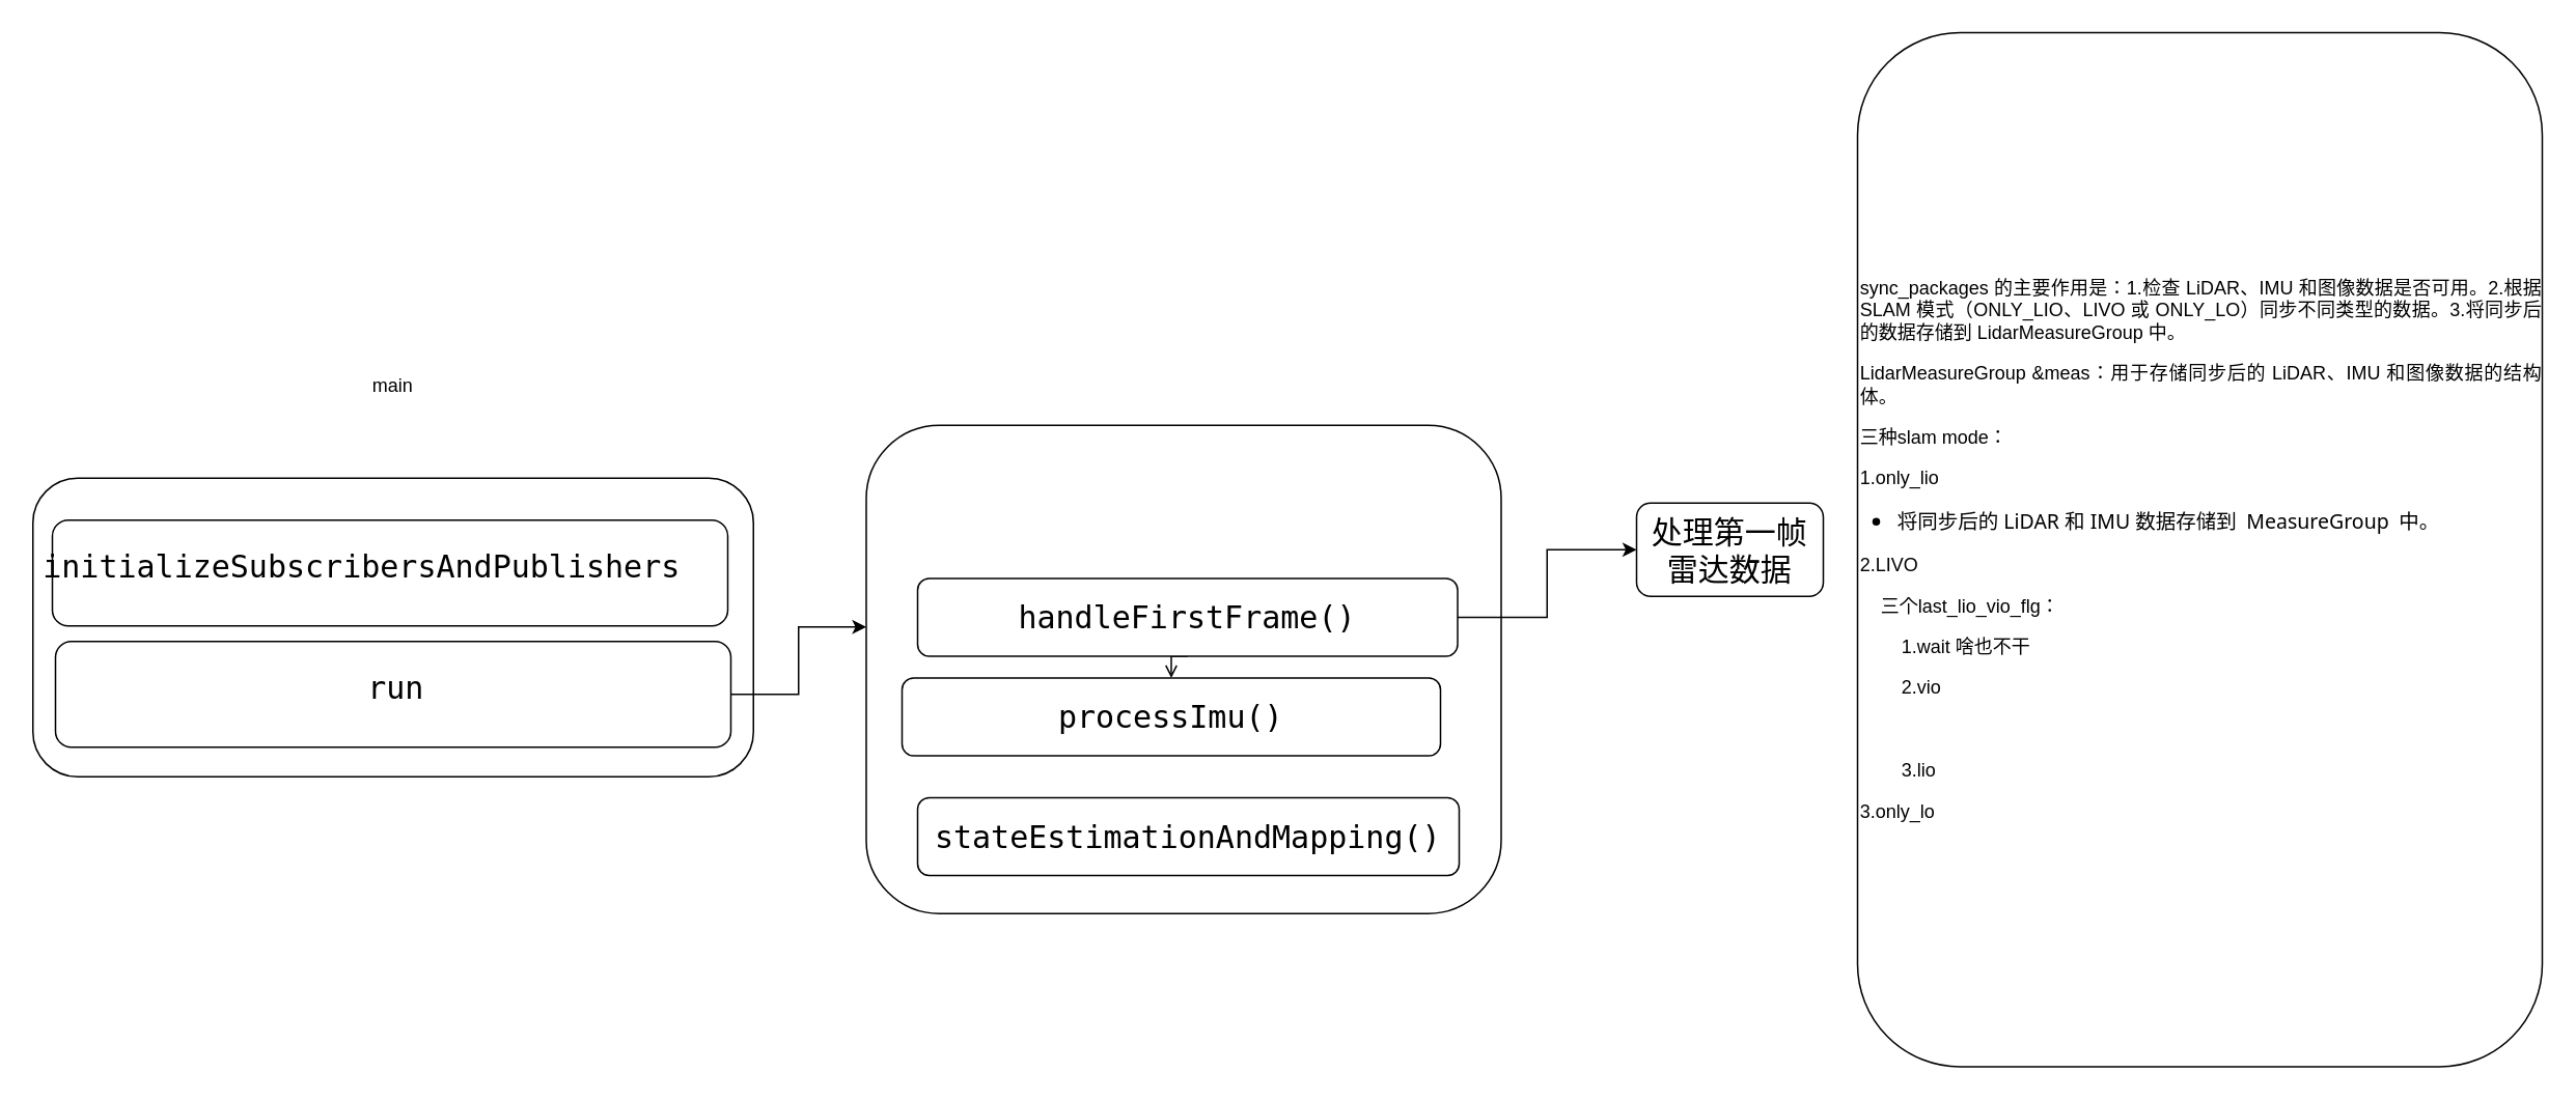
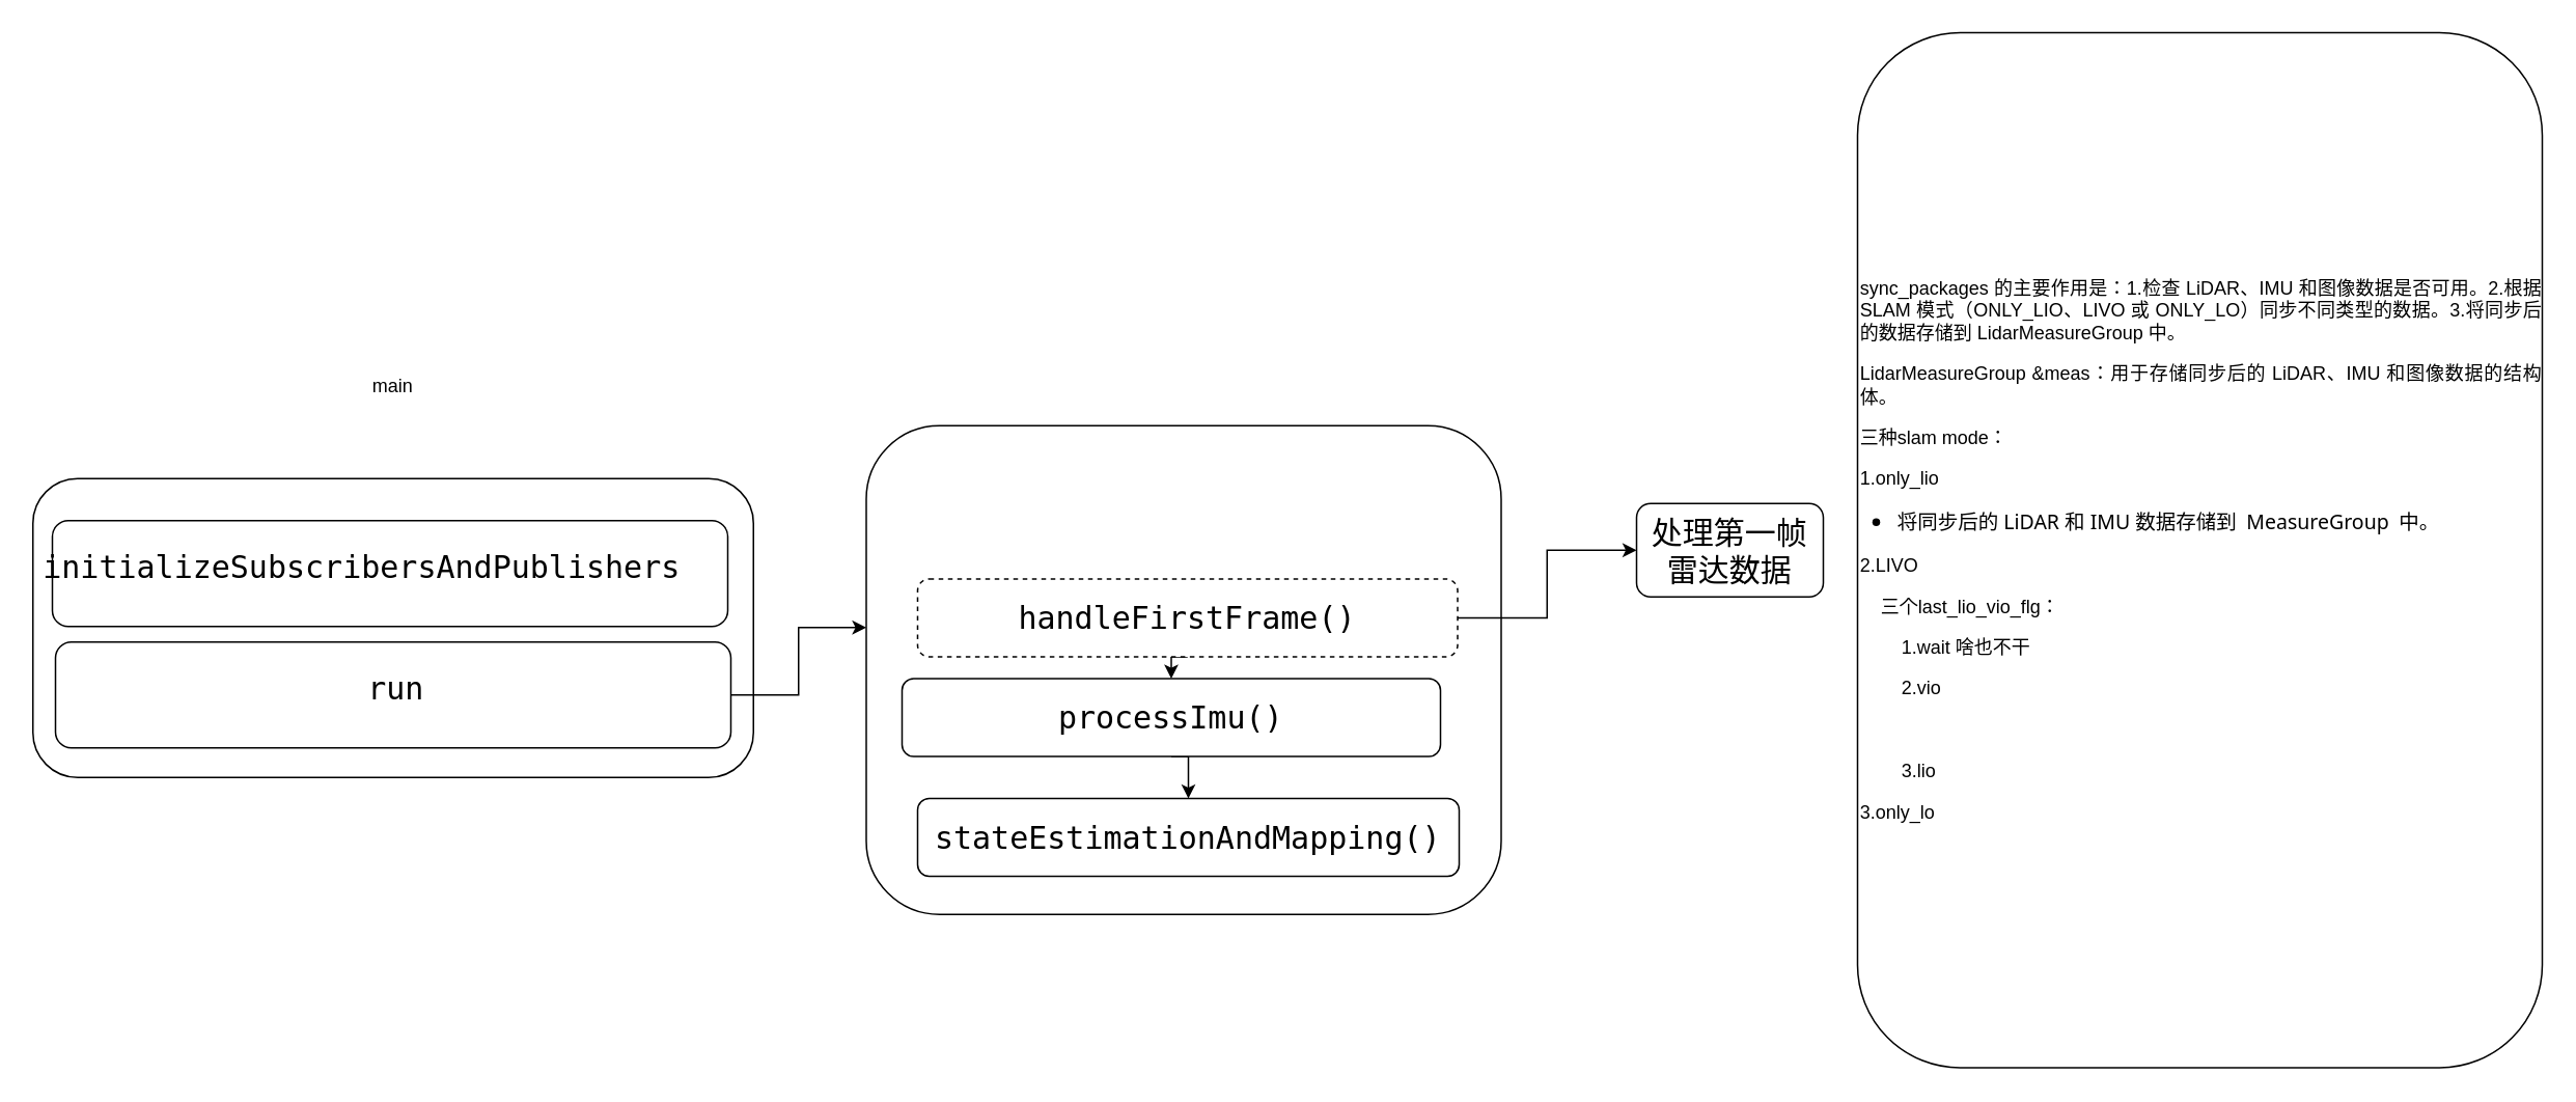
  <mxCell id="0" />
  <mxCell id="1" parent="0" />
  <mxCell id="2" value="" style="rounded=1;whiteSpace=wrap;html=1;" vertex="1" parent="1"><mxGeometry x="20.5" y="307" width="463" height="192" as="geometry" /></mxCell>
  <mxCell id="3" value="main" style="text;html=1;strokeColor=none;fillColor=none;align=center;verticalAlign=middle;whiteSpace=wrap;rounded=0;" vertex="1" parent="1"><mxGeometry x="222" y="233" width="60" height="30" as="geometry" /></mxCell>
  <mxCell id="4" value="" style="rounded=1;whiteSpace=wrap;html=1;" vertex="1" parent="1"><mxGeometry x="33" y="334" width="434" height="68" as="geometry" /></mxCell>
  <mxCell id="5" value="&lt;div style=&quot;font-family: &amp;quot;JetBrains Mono&amp;quot;, &amp;quot;monospace&amp;quot;, monospace, &amp;quot;Droid Sans Mono&amp;quot;, &amp;quot;monospace&amp;quot;, monospace; font-weight: normal; font-size: 20px; line-height: 27px;&quot;&gt;&lt;div&gt;&lt;span style=&quot;&quot;&gt;initializeSubscribersAndPublishers&lt;/span&gt;&lt;/div&gt;&lt;/div&gt;" style="text;html=1;strokeColor=none;fillColor=none;align=center;verticalAlign=middle;whiteSpace=wrap;rounded=0;labelBackgroundColor=none;fontColor=default;" vertex="1" parent="1"><mxGeometry x="202" y="349" width="60" height="30" as="geometry" /></mxCell>
  <mxCell id="6" value="" style="rounded=1;whiteSpace=wrap;html=1;" vertex="1" parent="1"><mxGeometry x="35" y="412" width="434" height="68" as="geometry" /></mxCell>
  <mxCell id="7" value="&lt;div style=&quot;font-family: &amp;quot;JetBrains Mono&amp;quot;, &amp;quot;monospace&amp;quot;, monospace, &amp;quot;Droid Sans Mono&amp;quot;, &amp;quot;monospace&amp;quot;, monospace; font-weight: normal; font-size: 20px; line-height: 27px;&quot;&gt;&lt;div style=&quot;line-height: 27px;&quot;&gt;run&lt;/div&gt;&lt;/div&gt;" style="text;html=1;strokeColor=none;fillColor=none;align=center;verticalAlign=middle;whiteSpace=wrap;rounded=0;fontColor=default;labelBackgroundColor=none;" vertex="1" parent="1"><mxGeometry x="224" y="427" width="60" height="30" as="geometry" /></mxCell>
  <mxCell id="8" value="" style="whiteSpace=wrap;html=1;rounded=1;" vertex="1" parent="1"><mxGeometry x="556" y="273" width="408" height="314" as="geometry" /></mxCell>
  <mxCell id="9" value="" style="edgeStyle=orthogonalEdgeStyle;rounded=0;orthogonalLoop=1;jettySize=auto;html=1;" edge="1" parent="1" source="11" target="16"><mxGeometry relative="1" as="geometry" /></mxCell>
- <mxCell id="10" style="edgeStyle=orthogonalEdgeStyle;rounded=0;orthogonalLoop=1;jettySize=auto;html=1;exitX=0.5;exitY=1;exitDx=0;exitDy=0;entryX=0.5;entryY=0;entryDx=0;entryDy=0;endArrow=open;" edge="1" parent="1" source="11" target="13"><mxGeometry relative="1" as="geometry" /></mxCell>
- <mxCell id="11" value="&lt;div style=&quot;font-family: &amp;quot;JetBrains Mono&amp;quot;, &amp;quot;monospace&amp;quot;, monospace, &amp;quot;Droid Sans Mono&amp;quot;, &amp;quot;monospace&amp;quot;, monospace; font-size: 20px; line-height: 27px;&quot;&gt;handleFirstFrame()&lt;/div&gt;" style="rounded=1;whiteSpace=wrap;html=1;fontColor=default;labelBackgroundColor=none;" vertex="1" parent="1"><mxGeometry x="589" y="371.5" width="347" height="50" as="geometry" /></mxCell>
+ <mxCell id="10" style="edgeStyle=orthogonalEdgeStyle;rounded=0;orthogonalLoop=1;jettySize=auto;html=1;exitX=0.5;exitY=1;exitDx=0;exitDy=0;entryX=0.5;entryY=0;entryDx=0;entryDy=0;" edge="1" parent="1" source="11" target="13"><mxGeometry relative="1" as="geometry" /></mxCell>
+ <mxCell id="11" value="&lt;div style=&quot;font-family: &amp;quot;JetBrains Mono&amp;quot;, &amp;quot;monospace&amp;quot;, monospace, &amp;quot;Droid Sans Mono&amp;quot;, &amp;quot;monospace&amp;quot;, monospace; font-size: 20px; line-height: 27px;&quot;&gt;handleFirstFrame()&lt;/div&gt;" style="rounded=1;whiteSpace=wrap;html=1;fontColor=default;labelBackgroundColor=none;dashed=1;" vertex="1" parent="1"><mxGeometry x="589" y="371.5" width="347" height="50" as="geometry" /></mxCell>
+ <mxCell id="12" style="edgeStyle=orthogonalEdgeStyle;rounded=0;orthogonalLoop=1;jettySize=auto;html=1;exitX=0.5;exitY=1;exitDx=0;exitDy=0;entryX=0.5;entryY=0;entryDx=0;entryDy=0;" edge="1" parent="1" source="13" target="14"><mxGeometry relative="1" as="geometry" /></mxCell>
  <mxCell id="13" value="&lt;div style=&quot;font-family: &amp;quot;JetBrains Mono&amp;quot;, &amp;quot;monospace&amp;quot;, monospace, &amp;quot;Droid Sans Mono&amp;quot;, &amp;quot;monospace&amp;quot;, monospace; font-size: 20px; line-height: 27px;&quot;&gt;processImu()&lt;/div&gt;" style="rounded=1;whiteSpace=wrap;html=1;fontColor=default;labelBackgroundColor=none;" vertex="1" parent="1"><mxGeometry x="579" y="435.5" width="346" height="50" as="geometry" /></mxCell>
  <mxCell id="14" value="&lt;div style=&quot;font-family: &amp;quot;JetBrains Mono&amp;quot;, &amp;quot;monospace&amp;quot;, monospace, &amp;quot;Droid Sans Mono&amp;quot;, &amp;quot;monospace&amp;quot;, monospace; font-size: 20px; line-height: 27px;&quot;&gt;stateEstimationAndMapping()&lt;/div&gt;" style="rounded=1;whiteSpace=wrap;html=1;fontColor=default;labelBackgroundColor=none;" vertex="1" parent="1"><mxGeometry x="589" y="512.5" width="348" height="50" as="geometry" /></mxCell>
  <mxCell id="15" style="edgeStyle=orthogonalEdgeStyle;rounded=0;orthogonalLoop=1;jettySize=auto;html=1;exitX=1;exitY=0.5;exitDx=0;exitDy=0;entryX=0;entryY=0.413;entryDx=0;entryDy=0;entryPerimeter=0;" edge="1" parent="1" source="6" target="8"><mxGeometry relative="1" as="geometry" /></mxCell>
  <mxCell id="16" value="&lt;font style=&quot;font-size: 20px;&quot;&gt;处理第一帧雷达数据&lt;/font&gt;" style="whiteSpace=wrap;html=1;rounded=1;labelBackgroundColor=none;" vertex="1" parent="1"><mxGeometry x="1051" y="323" width="120" height="60" as="geometry" /></mxCell>
  <mxCell id="17" value="&lt;p style=&quot;text-align: justify;&quot;&gt;sync_packages&amp;nbsp;的主要作用是：1.&lt;span style=&quot;background-color: initial;&quot;&gt;检查 LiDAR、IMU 和图像数据是否可用。2.&lt;/span&gt;&lt;span style=&quot;background-color: initial;&quot;&gt;根据 SLAM 模式（ONLY_LIO、LIVO&amp;nbsp;或&amp;nbsp;ONLY_LO）同步不同类型的数据。3.&lt;/span&gt;&lt;span style=&quot;background-color: initial;&quot;&gt;将同步后的数据存储到&amp;nbsp;LidarMeasureGroup&amp;nbsp;中。&lt;/span&gt;&lt;/p&gt;&lt;p style=&quot;text-align: justify;&quot;&gt;LidarMeasureGroup &amp;amp;meas：用于存储同步后的 LiDAR、IMU 和图像数据的结构体。&lt;span style=&quot;background-color: initial;&quot;&gt;&lt;br&gt;&lt;/span&gt;&lt;/p&gt;&lt;p style=&quot;text-align: justify;&quot;&gt;三种slam mode：&lt;/p&gt;&lt;p style=&quot;text-align: justify;&quot;&gt;1.only_lio&lt;/p&gt;&lt;ul style=&quot;padding-inline-start: 24px; font-family: system-ui, Ubuntu, &amp;quot;Droid Sans&amp;quot;, &amp;quot;Source Han Sans SC&amp;quot;, &amp;quot;Source Han Sans CN&amp;quot;, &amp;quot;Source Han Sans&amp;quot;, sans-serif; font-size: 13px;&quot;&gt;&lt;li style=&quot;&quot;&gt;将同步后的 LiDAR 和 IMU 数据存储到&amp;nbsp;&lt;span class=&quot;icon-label&quot; style=&quot;padding: 0px 3px;&quot;&gt;MeasureGroup&lt;/span&gt;&amp;nbsp;中。&lt;/li&gt;&lt;/ul&gt;&lt;p style=&quot;text-align: justify;&quot;&gt;2.LIVO&lt;/p&gt;&lt;p style=&quot;text-align: justify;&quot;&gt;&lt;span style=&quot;&quot;&gt;&lt;span style=&quot;white-space: pre;&quot;&gt;&amp;nbsp;&amp;nbsp;&amp;nbsp;&amp;nbsp;&lt;/span&gt;&lt;/span&gt;三个last_lio_vio_flg：&lt;/p&gt;&lt;p style=&quot;text-align: justify;&quot;&gt;&lt;span style=&quot;white-space: pre;&quot;&gt;&#09;&lt;/span&gt;1.wait 啥也不干&lt;br&gt;&lt;/p&gt;&lt;p style=&quot;text-align: justify;&quot;&gt;&lt;span style=&quot;white-space: pre;&quot;&gt;&#09;&lt;/span&gt;2.vio&lt;br&gt;&lt;/p&gt;&lt;p style=&quot;text-align: justify;&quot;&gt;&lt;span style=&quot;white-space: pre;&quot;&gt;&#09;&lt;/span&gt;&lt;span style=&quot;white-space: pre;&quot;&gt;&#09;&lt;/span&gt;&lt;br&gt;&lt;/p&gt;&lt;p style=&quot;text-align: justify;&quot;&gt;&lt;span style=&quot;white-space: pre;&quot;&gt;&#09;&lt;/span&gt;3.lio&lt;br&gt;&lt;/p&gt;&lt;p style=&quot;text-align: justify;&quot;&gt;3.only_lo&lt;/p&gt;" style="whiteSpace=wrap;html=1;rounded=1;labelBackgroundColor=none;align=left;" vertex="1" parent="1"><mxGeometry x="1193" y="20.5" width="440" height="665" as="geometry" /></mxCell>
